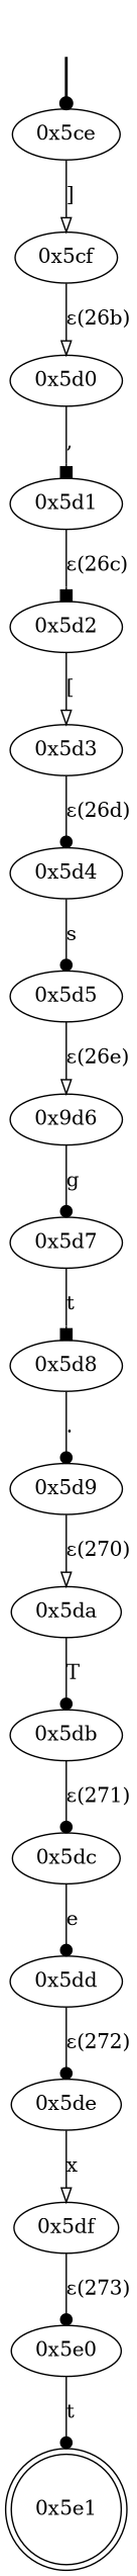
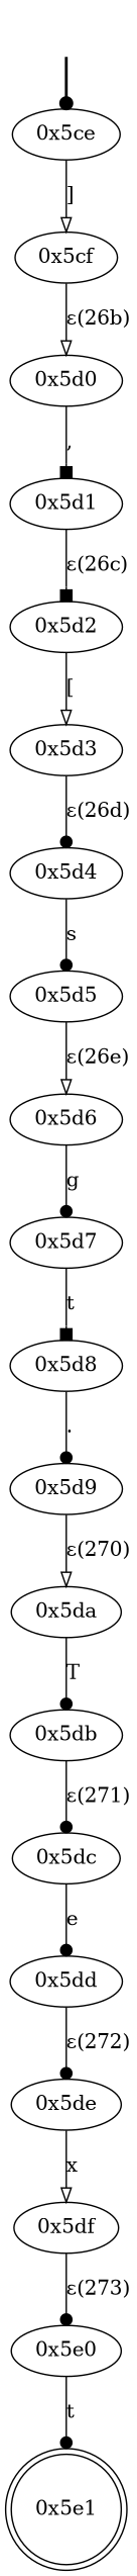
  digraph {
    edge [arrowhead=dot]
    fake [style=invisible]
    "0x5ce" [root=true]
    "0x5cf"
    "0x5d0"
    "0x5d1"
    "0x5d2"
    "0x5d3"
    "0x5d4"
    "0x5d5"
-   "0x5d6" [label="0x9d6"]
+   "0x5d6"
    "0x5d7"
    "0x5d8"
    "0x5d9"
    "0x5da"
    "0x5db"
    "0x5dc"
    "0x5dd"
    "0x5de"
    "0x5df"
    "0x5e0"
    "0x5e1" [shape=doublecircle]
    fake -> "0x5ce" [style=bold]
    "0x5ce" -> "0x5cf" [arrowhead=onormal label="]"]
    "0x5cf" -> "0x5d0" [arrowhead=onormal label="ε(26b)"]
    "0x5d0" -> "0x5d1" [arrowhead=box label=","]
    "0x5d1" -> "0x5d2" [arrowhead=box label="ε(26c)"]
    "0x5d2" -> "0x5d3" [arrowhead=onormal label="["]
    "0x5d3" -> "0x5d4" [label="ε(26d)"]
    "0x5d4" -> "0x5d5" [label=s]
    "0x5d5" -> "0x5d6" [arrowhead=onormal label="ε(26e)"]
    "0x5d6" -> "0x5d7" [label=g]
    "0x5d7" -> "0x5d8" [arrowhead=box label=t]
    "0x5d8" -> "0x5d9" [label="."]
    "0x5d9" -> "0x5da" [arrowhead=onormal label="ε(270)"]
    "0x5da" -> "0x5db" [label=T]
    "0x5db" -> "0x5dc" [label="ε(271)"]
    "0x5dc" -> "0x5dd" [label=e]
    "0x5dd" -> "0x5de" [label="ε(272)"]
    "0x5de" -> "0x5df" [arrowhead=onormal label=x]
    "0x5df" -> "0x5e0" [label="ε(273)"]
    "0x5e0" -> "0x5e1" [label=t]
  }
